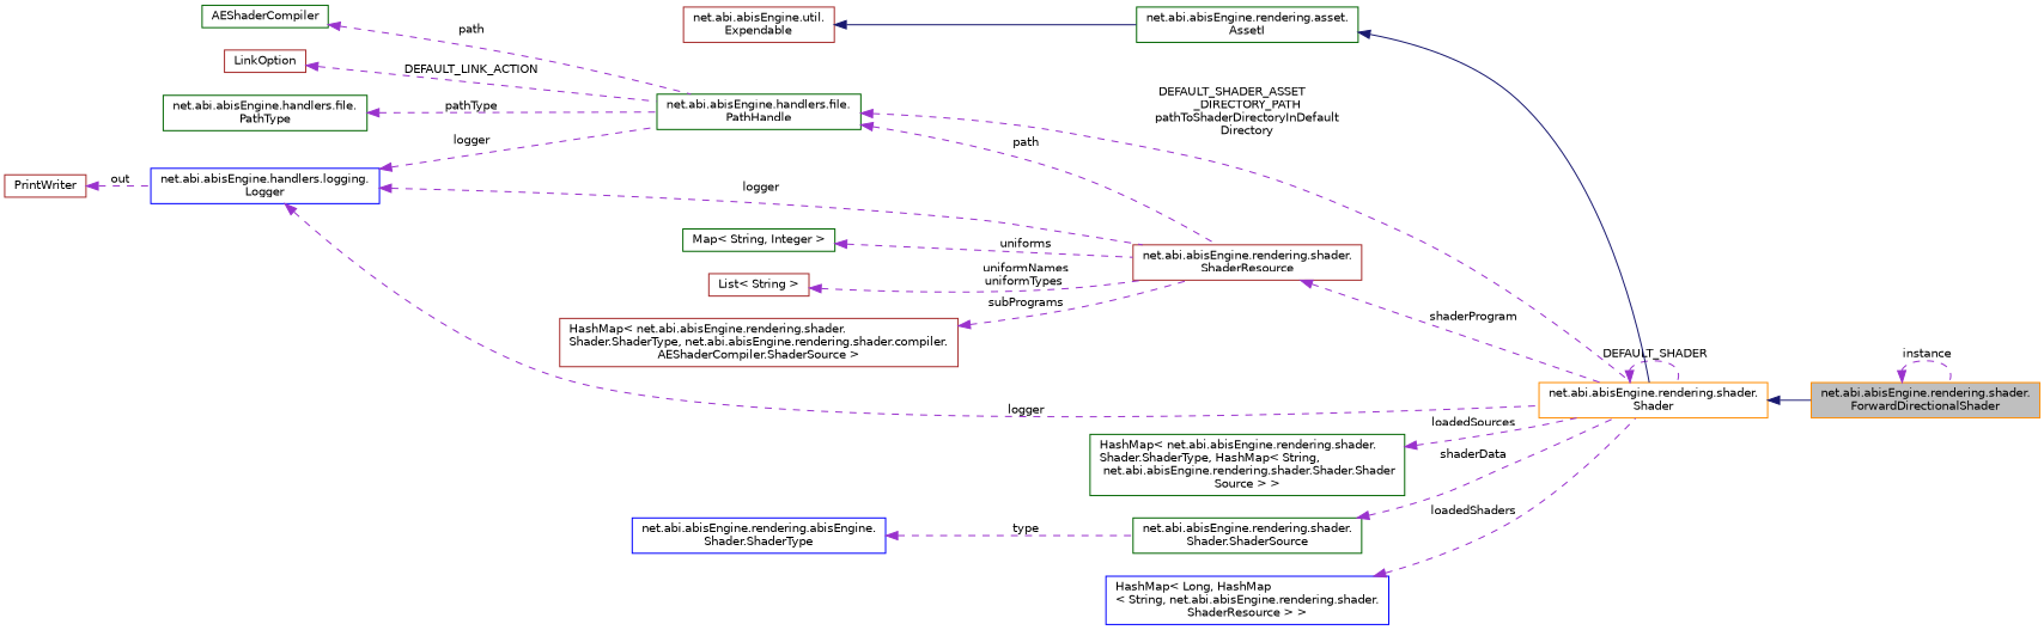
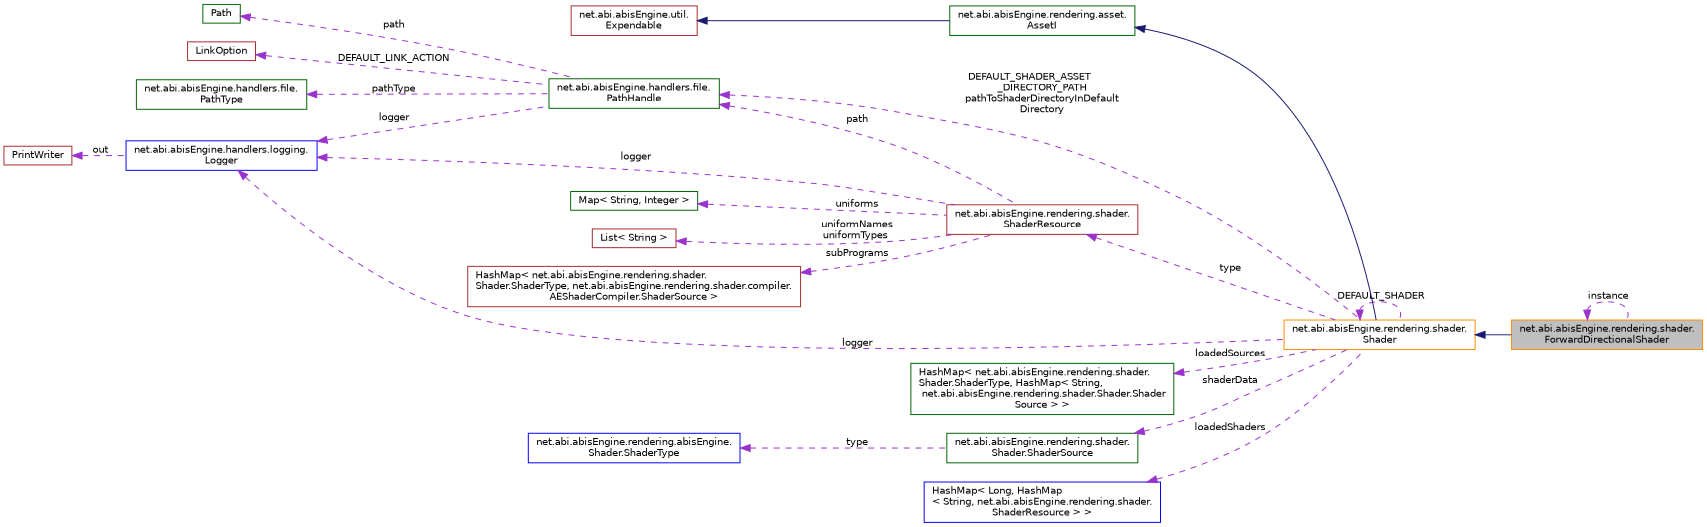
  digraph {
    rankdir=LR
    node [color=darkgreen fillcolor=white fontname=Helvetica fontsize=10 shape=record style=filled]
    edge [color=darkorchid3 dir=back fontname=Helvetica fontsize=10 labelfontname=Helvetica labelfontsize=10 style=dashed]
    n1 [color=darkorange fillcolor=grey75 fontcolor=black height=0.2 label="net.abi.abisEngine.rendering.shader.\lForwardDirectionalShader" width=0.4]
    n2 [color=darkorange height=0.2 label="net.abi.abisEngine.rendering.shader.\lShader" width=0.4]
    n3 [height=0.2 label="net.abi.abisEngine.rendering.asset.\lAssetI" width=0.4]
    n4 [color=brown height=0.2 label="net.abi.abisEngine.util.\lExpendable" width=0.4]
    n5 [color=brown height=0.2 label="net.abi.abisEngine.rendering.shader.\lShaderResource" width=0.4]
    n6 [color=brown height=0.2 label="List\< String \>" width=0.4]
    n7 [height=0.2 label="net.abi.abisEngine.handlers.file.\lPathHandle" width=0.4]
    n8 [color=brown height=0.2 label=LinkOption width=0.4]
    n9 [height=0.2 label="net.abi.abisEngine.handlers.file.\lPathType" width=0.4]
-   n10 [height=0.2 label=AEShaderCompiler width=0.4]
+   n10 [height=0.2 label=Path width=0.4]
    n11 [color=blue height=0.2 label="net.abi.abisEngine.handlers.logging.\lLogger" width=0.4]
    n12 [color=brown height=0.2 label=PrintWriter width=0.4]
    n13 [height=0.2 label="Map\< String, Integer \>" width=0.4]
    n14 [color=brown height=0.2 label="HashMap\< net.abi.abisEngine.rendering.shader.\lShader.ShaderType, net.abi.abisEngine.rendering.shader.compiler.\lAEShaderCompiler.ShaderSource \>" width=0.4]
    n15 [height=0.2 label="HashMap\< net.abi.abisEngine.rendering.shader.\lShader.ShaderType, HashMap\< String,\l net.abi.abisEngine.rendering.shader.Shader.Shader\lSource \> \>" width=0.4]
    n16 [height=0.2 label="net.abi.abisEngine.rendering.shader.\lShader.ShaderSource" width=0.4]
    n17 [color=blue height=0.2 label="net.abi.abisEngine.rendering.abisEngine.\lShader.ShaderType" width=0.4]
    n18 [color=blue height=0.2 label="HashMap\< Long, HashMap\l\< String, net.abi.abisEngine.rendering.shader.\lShaderResource \> \>" width=0.4]
    n1 -> n1 [label=" instance"]
    n2 -> n1 [color=midnightblue style=solid]
    n2 -> n2 [label=" DEFAULT_SHADER"]
    n3 -> n2 [color=midnightblue style=solid]
    n4 -> n3 [color=midnightblue style=solid]
-   n5 -> n2 [label=" shaderProgram"]
+   n5 -> n2 [label=" type"]
    n6 -> n5 [label=" uniformNames\nuniformTypes"]
    n7 -> n2 [label=" DEFAULT_SHADER_ASSET\l_DIRECTORY_PATH\npathToShaderDirectoryInDefault\lDirectory"]
    n7 -> n5 [label=" path"]
    n8 -> n7 [label=" DEFAULT_LINK_ACTION"]
    n9 -> n7 [label=" pathType"]
    n10 -> n7 [label=" path"]
    n11 -> n2 [label=" logger"]
    n11 -> n5 [label=" logger"]
    n11 -> n7 [label=" logger"]
    n12 -> n11 [label=" out"]
    n13 -> n5 [label=" uniforms"]
    n14 -> n5 [label=" subPrograms"]
    n15 -> n2 [label=" loadedSources"]
    n16 -> n2 [label=" shaderData"]
    n17 -> n16 [label=" type"]
    n18 -> n2 [label=" loadedShaders"]
  }
